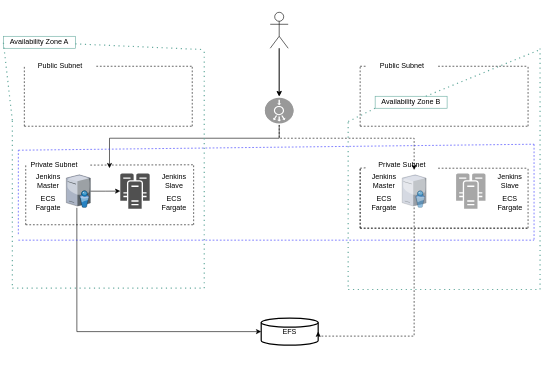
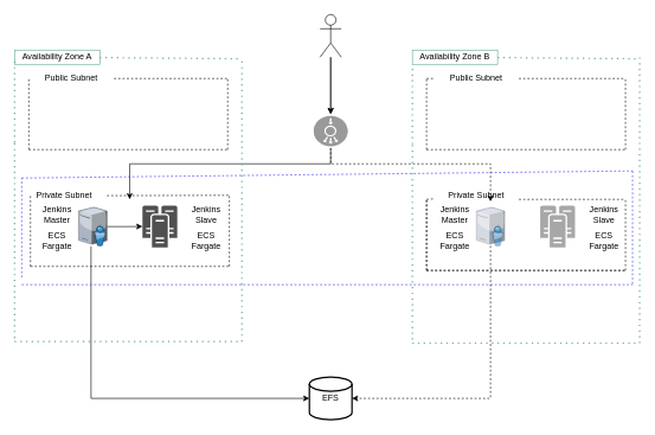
  <mxCell id="0" />
  <mxCell id="1" parent="0" />
  <mxCell id="2" style="edgeStyle=orthogonalEdgeStyle;rounded=0;orthogonalLoop=1;jettySize=auto;html=1;entryX=0;entryY=0.5;entryDx=0;entryDy=0;entryPerimeter=0;strokeColor=#000000;exitX=0.439;exitY=1.011;exitDx=0;exitDy=0;exitPerimeter=0;" edge="1" parent="1" source="4" target="28"><mxGeometry relative="1" as="geometry" /></mxCell>
  <mxCell id="3" style="edgeStyle=orthogonalEdgeStyle;rounded=0;orthogonalLoop=1;jettySize=auto;html=1;strokeColor=#000000;" edge="1" parent="1" source="4" target="54"><mxGeometry relative="1" as="geometry" /></mxCell>
  <mxCell id="4" value="" style="verticalLabelPosition=bottom;aspect=fixed;html=1;verticalAlign=top;strokeColor=none;shape=mxgraph.citrix.directory_server;rounded=0;shadow=0;comic=0;fontFamily=Verdana;" parent="1" vertex="1"><mxGeometry x="110" y="291" width="40" height="54.47" as="geometry" /></mxCell>
  <mxCell id="5" style="edgeStyle=orthogonalEdgeStyle;rounded=0;orthogonalLoop=1;jettySize=auto;html=1;entryX=0;entryY=0.5;entryDx=0;entryDy=0;entryPerimeter=0;strokeColor=#000000;" edge="1" parent="1" source="7" target="10"><mxGeometry relative="1" as="geometry" /></mxCell>
  <mxCell id="6" value="" style="edgeStyle=orthogonalEdgeStyle;rounded=0;orthogonalLoop=1;jettySize=auto;html=1;strokeColor=#000000;" edge="1" parent="1" source="7" target="10"><mxGeometry relative="1" as="geometry" /></mxCell>
  <mxCell id="7" value="" style="shape=umlActor;verticalLabelPosition=bottom;verticalAlign=top;html=1;outlineConnect=0;" vertex="1" parent="1"><mxGeometry x="450" y="20" width="30" height="60" as="geometry" /></mxCell>
  <mxCell id="8" style="edgeStyle=orthogonalEdgeStyle;rounded=0;orthogonalLoop=1;jettySize=auto;html=1;exitX=1;exitY=0.5;exitDx=0;exitDy=0;exitPerimeter=0;" edge="1" parent="1" source="10"><mxGeometry relative="1" as="geometry"><mxPoint x="182" y="280" as="targetPoint" /><Array as="points"><mxPoint x="465" y="230" /><mxPoint x="182" y="230" /></Array></mxGeometry></mxCell>
  <mxCell id="9" style="edgeStyle=orthogonalEdgeStyle;rounded=0;orthogonalLoop=1;jettySize=auto;html=1;entryX=0.667;entryY=1.3;entryDx=0;entryDy=0;entryPerimeter=0;strokeColor=#000000;dashed=1;" edge="1" parent="1" source="10" target="50"><mxGeometry relative="1" as="geometry"><Array as="points"><mxPoint x="465" y="230" /><mxPoint x="690" y="230" /></Array></mxGeometry></mxCell>
  <mxCell id="10" value="" style="fillColor=#999999;verticalLabelPosition=bottom;html=1;strokeColor=#ffffff;verticalAlign=top;align=center;points=[[0.145,0.145,0],[0.5,0,0],[0.855,0.145,0],[1,0.5,0],[0.855,0.855,0],[0.5,1,0],[0.145,0.855,0],[0,0.5,0]];pointerEvents=1;shape=mxgraph.cisco_safe.compositeIcon;bgIcon=ellipse;resIcon=mxgraph.cisco_safe.capability.load_balancer;direction=south;" vertex="1" parent="1"><mxGeometry x="443.5" y="160" width="43" height="47.75" as="geometry" /></mxCell>
  <mxCell id="11" value="" style="endArrow=none;dashed=1;html=1;dashPattern=1 3;strokeWidth=2;strokeColor=#67AB9F;" edge="1" parent="1"><mxGeometry width="50" height="50" relative="1" as="geometry"><mxPoint x="340" y="480" as="sourcePoint" /><mxPoint x="340" y="80" as="targetPoint" /></mxGeometry></mxCell>
  <mxCell id="12" value="" style="endArrow=none;dashed=1;html=1;dashPattern=1 3;strokeWidth=2;strokeColor=#67AB9F;" edge="1" parent="1"><mxGeometry width="50" height="50" relative="1" as="geometry"><mxPoint x="20" y="480" as="sourcePoint" /><mxPoint x="340" y="480" as="targetPoint" /></mxGeometry></mxCell>
  <mxCell id="13" value="" style="endArrow=none;dashed=1;html=1;dashPattern=1 3;strokeWidth=2;strokeColor=#67AB9F;" edge="1" parent="1"><mxGeometry width="50" height="50" relative="1" as="geometry"><mxPoint x="20" y="475" as="sourcePoint" /><mxPoint x="20" y="200" as="targetPoint" /></mxGeometry></mxCell>
  <mxCell id="14" value="" style="endArrow=none;dashed=1;html=1;dashPattern=1 3;strokeWidth=2;startArrow=none;strokeColor=#67AB9F;" edge="1" parent="1" source="15"><mxGeometry width="50" height="50" relative="1" as="geometry"><mxPoint x="20" y="82.25" as="sourcePoint" /><mxPoint x="340" y="82.25" as="targetPoint" /></mxGeometry></mxCell>
- <mxCell id="15" value="Availability Zone A" style="text;html=1;strokeColor=#67AB9F;fillColor=none;align=center;verticalAlign=middle;whiteSpace=wrap;rounded=0;" vertex="1" parent="1"><mxGeometry x="5" y="60" width="120" height="20" as="geometry" /></mxCell>
+ <mxCell id="15" value="Availability Zone A" style="text;html=1;strokeColor=#67AB9F;fillColor=none;align=center;verticalAlign=middle;whiteSpace=wrap;rounded=0;" vertex="1" parent="1"><mxGeometry x="20" y="70" width="120" height="20" as="geometry" /></mxCell>
  <mxCell id="16" value="" style="endArrow=none;dashed=1;html=1;dashPattern=1 3;strokeWidth=2;entryX=0;entryY=0.5;entryDx=0;entryDy=0;strokeColor=#67AB9F;" edge="1" parent="1" target="15"><mxGeometry width="50" height="50" relative="1" as="geometry"><mxPoint x="20" y="200" as="sourcePoint" /><mxPoint x="340" y="200" as="targetPoint" /></mxGeometry></mxCell>
  <mxCell id="17" value="" style="endArrow=none;dashed=1;html=1;dashPattern=1 3;strokeWidth=2;" edge="1" parent="1"><mxGeometry width="50" height="50" relative="1" as="geometry"><mxPoint x="30" y="210" as="sourcePoint" /><mxPoint x="30" y="210" as="targetPoint" /></mxGeometry></mxCell>
  <mxCell id="18" value="" style="endArrow=none;dashed=1;html=1;dashPattern=1 3;strokeWidth=2;strokeColor=#67AB9F;" edge="1" parent="1"><mxGeometry width="50" height="50" relative="1" as="geometry"><mxPoint x="900" y="482.25" as="sourcePoint" /><mxPoint x="900" y="80" as="targetPoint" /></mxGeometry></mxCell>
  <mxCell id="19" value="" style="endArrow=none;dashed=1;html=1;dashPattern=1 3;strokeWidth=2;strokeColor=#67AB9F;" edge="1" parent="1"><mxGeometry width="50" height="50" relative="1" as="geometry"><mxPoint x="580" y="482.25" as="sourcePoint" /><mxPoint x="900" y="482.25" as="targetPoint" /></mxGeometry></mxCell>
  <mxCell id="20" value="" style="endArrow=none;dashed=1;html=1;dashPattern=1 3;strokeWidth=2;strokeColor=#67AB9F;" edge="1" parent="1"><mxGeometry width="50" height="50" relative="1" as="geometry"><mxPoint x="580" y="477.25" as="sourcePoint" /><mxPoint x="580" y="202.25" as="targetPoint" /></mxGeometry></mxCell>
  <mxCell id="21" value="" style="endArrow=none;dashed=1;html=1;dashPattern=1 3;strokeWidth=2;startArrow=none;strokeColor=#67AB9F;" edge="1" source="22" parent="1"><mxGeometry width="50" height="50" relative="1" as="geometry"><mxPoint x="580" y="82.25" as="sourcePoint" /><mxPoint x="900" y="82.25" as="targetPoint" /></mxGeometry></mxCell>
- <mxCell id="22" value="Availability Zone B" style="text;html=1;strokeColor=#67AB9F;fillColor=none;align=center;verticalAlign=middle;whiteSpace=wrap;rounded=0;" vertex="1" parent="1"><mxGeometry x="625" y="160" width="120" height="20" as="geometry" /></mxCell>
+ <mxCell id="22" value="Availability Zone B" style="text;html=1;strokeColor=#67AB9F;fillColor=none;align=center;verticalAlign=middle;whiteSpace=wrap;rounded=0;" vertex="1" parent="1"><mxGeometry x="580" y="70" width="120" height="20" as="geometry" /></mxCell>
  <mxCell id="23" value="" style="endArrow=none;dashed=1;html=1;dashPattern=1 3;strokeWidth=2;entryX=0;entryY=1;entryDx=0;entryDy=0;strokeColor=#67AB9F;" edge="1" target="22" parent="1"><mxGeometry width="50" height="50" relative="1" as="geometry"><mxPoint x="580" y="202.25" as="sourcePoint" /><mxPoint x="900" y="202.25" as="targetPoint" /></mxGeometry></mxCell>
  <mxCell id="24" value="" style="endArrow=none;dashed=1;html=1;strokeColor=#3333FF;" edge="1" parent="1"><mxGeometry width="50" height="50" relative="1" as="geometry"><mxPoint x="30" y="390" as="sourcePoint" /><mxPoint x="30" y="250" as="targetPoint" /></mxGeometry></mxCell>
  <mxCell id="25" value="" style="endArrow=none;dashed=1;html=1;strokeColor=#3333FF;" edge="1" parent="1"><mxGeometry width="50" height="50" relative="1" as="geometry"><mxPoint x="30" y="250" as="sourcePoint" /><mxPoint x="890" y="240" as="targetPoint" /></mxGeometry></mxCell>
  <mxCell id="26" value="" style="endArrow=none;dashed=1;html=1;strokeColor=#3333FF;" edge="1" parent="1"><mxGeometry width="50" height="50" relative="1" as="geometry"><mxPoint x="890" y="399" as="sourcePoint" /><mxPoint x="890" y="240" as="targetPoint" /></mxGeometry></mxCell>
  <mxCell id="27" value="" style="endArrow=none;dashed=1;html=1;strokeColor=#3333FF;" edge="1" parent="1"><mxGeometry width="50" height="50" relative="1" as="geometry"><mxPoint x="30" y="400" as="sourcePoint" /><mxPoint x="890" y="400" as="targetPoint" /></mxGeometry></mxCell>
- <mxCell id="28" value="EFS" style="strokeWidth=2;html=1;shape=mxgraph.flowchart.database;whiteSpace=wrap;" vertex="1" parent="1"><mxGeometry x="435" y="530" width="95" height="45" as="geometry" /></mxCell>
+ <mxCell id="28" value="EFS" style="strokeWidth=2;html=1;shape=mxgraph.flowchart.database;whiteSpace=wrap;" vertex="1" parent="1"><mxGeometry x="435" y="530" width="60" height="60" as="geometry" /></mxCell>
  <mxCell id="29" value="" style="endArrow=none;dashed=1;html=1;strokeColor=#000000;" edge="1" parent="1"><mxGeometry width="50" height="50" relative="1" as="geometry"><mxPoint x="40" y="210" as="sourcePoint" /><mxPoint x="40" y="110" as="targetPoint" /></mxGeometry></mxCell>
  <mxCell id="30" value="" style="endArrow=none;dashed=1;html=1;strokeColor=#000000;startArrow=none;" edge="1" parent="1" source="37"><mxGeometry width="50" height="50" relative="1" as="geometry"><mxPoint x="40" y="110" as="sourcePoint" /><mxPoint x="320" y="110" as="targetPoint" /></mxGeometry></mxCell>
  <mxCell id="31" value="" style="endArrow=none;dashed=1;html=1;strokeColor=#000000;" edge="1" parent="1"><mxGeometry width="50" height="50" relative="1" as="geometry"><mxPoint x="320" y="210" as="sourcePoint" /><mxPoint x="320" y="110" as="targetPoint" /></mxGeometry></mxCell>
  <mxCell id="32" value="" style="endArrow=none;dashed=1;html=1;strokeColor=#000000;" edge="1" parent="1"><mxGeometry width="50" height="50" relative="1" as="geometry"><mxPoint x="40" y="210" as="sourcePoint" /><mxPoint x="320" y="210" as="targetPoint" /></mxGeometry></mxCell>
  <mxCell id="33" value="" style="endArrow=none;dashed=1;html=1;strokeColor=#000000;" edge="1" parent="1"><mxGeometry width="50" height="50" relative="1" as="geometry"><mxPoint x="600" y="210" as="sourcePoint" /><mxPoint x="600" y="110" as="targetPoint" /></mxGeometry></mxCell>
  <mxCell id="34" value="" style="endArrow=none;dashed=1;html=1;strokeColor=#000000;startArrow=none;" edge="1" parent="1" source="39"><mxGeometry width="50" height="50" relative="1" as="geometry"><mxPoint x="600" y="110" as="sourcePoint" /><mxPoint x="880" y="110" as="targetPoint" /></mxGeometry></mxCell>
  <mxCell id="35" value="" style="endArrow=none;dashed=1;html=1;strokeColor=#000000;" edge="1" parent="1"><mxGeometry width="50" height="50" relative="1" as="geometry"><mxPoint x="880" y="210" as="sourcePoint" /><mxPoint x="880" y="110" as="targetPoint" /></mxGeometry></mxCell>
  <mxCell id="36" value="" style="endArrow=none;dashed=1;html=1;strokeColor=#000000;" edge="1" parent="1"><mxGeometry width="50" height="50" relative="1" as="geometry"><mxPoint x="600" y="210" as="sourcePoint" /><mxPoint x="880" y="210" as="targetPoint" /></mxGeometry></mxCell>
  <mxCell id="37" value="Public Subnet" style="text;html=1;strokeColor=none;fillColor=none;align=center;verticalAlign=middle;whiteSpace=wrap;rounded=0;" vertex="1" parent="1"><mxGeometry x="40" y="100" width="120" height="20" as="geometry" /></mxCell>
  <mxCell id="38" value="" style="endArrow=none;dashed=1;html=1;strokeColor=#000000;" edge="1" parent="1" target="37"><mxGeometry width="50" height="50" relative="1" as="geometry"><mxPoint x="40" y="110" as="sourcePoint" /><mxPoint x="320" y="110" as="targetPoint" /></mxGeometry></mxCell>
  <mxCell id="39" value="Public Subnet" style="text;html=1;strokeColor=none;fillColor=none;align=center;verticalAlign=middle;whiteSpace=wrap;rounded=0;" vertex="1" parent="1"><mxGeometry x="610" y="100" width="120" height="20" as="geometry" /></mxCell>
  <mxCell id="40" value="" style="endArrow=none;dashed=1;html=1;strokeColor=#000000;" edge="1" parent="1" target="39"><mxGeometry width="50" height="50" relative="1" as="geometry"><mxPoint x="600" y="110" as="sourcePoint" /><mxPoint x="880" y="110" as="targetPoint" /></mxGeometry></mxCell>
  <mxCell id="41" value="" style="endArrow=none;dashed=1;html=1;strokeColor=#000000;" edge="1" parent="1"><mxGeometry width="50" height="50" relative="1" as="geometry"><mxPoint x="42.34" y="374.29" as="sourcePoint" /><mxPoint x="42.34" y="274.29" as="targetPoint" /></mxGeometry></mxCell>
  <mxCell id="42" value="" style="endArrow=none;dashed=1;html=1;strokeColor=#000000;startArrow=none;" edge="1" parent="1" source="49"><mxGeometry width="50" height="50" relative="1" as="geometry"><mxPoint x="42.34" y="274.29" as="sourcePoint" /><mxPoint x="322.34" y="274.29" as="targetPoint" /></mxGeometry></mxCell>
  <mxCell id="43" value="" style="endArrow=none;dashed=1;html=1;strokeColor=#000000;" edge="1" parent="1"><mxGeometry width="50" height="50" relative="1" as="geometry"><mxPoint x="322.34" y="374.29" as="sourcePoint" /><mxPoint x="322.34" y="274.29" as="targetPoint" /></mxGeometry></mxCell>
  <mxCell id="44" value="" style="endArrow=none;dashed=1;html=1;strokeColor=#000000;" edge="1" parent="1"><mxGeometry width="50" height="50" relative="1" as="geometry"><mxPoint x="42.34" y="374.29" as="sourcePoint" /><mxPoint x="322.34" y="374.29" as="targetPoint" /></mxGeometry></mxCell>
  <mxCell id="45" value="" style="endArrow=none;dashed=1;html=1;strokeColor=#000000;" edge="1" parent="1"><mxGeometry width="50" height="50" relative="1" as="geometry"><mxPoint x="600" y="380" as="sourcePoint" /><mxPoint x="600" y="280" as="targetPoint" /></mxGeometry></mxCell>
  <mxCell id="46" value="" style="endArrow=none;dashed=1;html=1;strokeColor=#000000;startArrow=none;" edge="1" parent="1"><mxGeometry width="50" height="50" relative="1" as="geometry"><mxPoint x="730" y="280" as="sourcePoint" /><mxPoint x="880" y="280" as="targetPoint" /></mxGeometry></mxCell>
  <mxCell id="47" value="" style="endArrow=none;dashed=1;html=1;strokeColor=#000000;" edge="1" parent="1"><mxGeometry width="50" height="50" relative="1" as="geometry"><mxPoint x="880" y="380" as="sourcePoint" /><mxPoint x="880" y="280" as="targetPoint" /></mxGeometry></mxCell>
  <mxCell id="48" value="" style="endArrow=none;dashed=1;html=1;strokeColor=#000000;" edge="1" parent="1"><mxGeometry width="50" height="50" relative="1" as="geometry"><mxPoint x="600" y="380" as="sourcePoint" /><mxPoint x="880" y="380" as="targetPoint" /></mxGeometry></mxCell>
  <mxCell id="49" value="Private Subnet" style="text;html=1;strokeColor=none;fillColor=none;align=center;verticalAlign=middle;whiteSpace=wrap;rounded=0;" vertex="1" parent="1"><mxGeometry x="30" y="270" width="120" height="10" as="geometry" /></mxCell>
  <mxCell id="50" value="Private Subnet" style="text;html=1;strokeColor=none;fillColor=none;align=center;verticalAlign=middle;whiteSpace=wrap;rounded=0;" vertex="1" parent="1"><mxGeometry x="610" y="270" width="120" height="10" as="geometry" /></mxCell>
  <mxCell id="51" value="" style="endArrow=none;dashed=1;html=1;strokeColor=#000000;" edge="1" parent="1" target="50"><mxGeometry width="50" height="50" relative="1" as="geometry"><mxPoint x="600" y="280" as="sourcePoint" /><mxPoint x="880" y="280" as="targetPoint" /></mxGeometry></mxCell>
  <mxCell id="52" value="ECS&lt;br&gt;Fargate" style="text;html=1;strokeColor=none;fillColor=none;align=center;verticalAlign=middle;whiteSpace=wrap;rounded=0;" vertex="1" parent="1"><mxGeometry x="60" y="327.73" width="40" height="20" as="geometry" /></mxCell>
  <mxCell id="53" value="Jenkins Master" style="text;html=1;strokeColor=none;fillColor=none;align=center;verticalAlign=middle;whiteSpace=wrap;rounded=0;" vertex="1" parent="1"><mxGeometry x="60" y="291" width="40" height="20" as="geometry" /></mxCell>
  <mxCell id="54" value="" style="pointerEvents=1;shadow=0;dashed=0;html=1;strokeColor=none;fillColor=#505050;labelPosition=center;verticalLabelPosition=bottom;verticalAlign=top;outlineConnect=0;align=center;shape=mxgraph.office.servers.cluster_server;direction=east;" vertex="1" parent="1"><mxGeometry x="200" y="288.74" width="49" height="59" as="geometry" /></mxCell>
  <mxCell id="55" value="" style="endArrow=none;dashed=1;html=1;strokeColor=#000000;" edge="1" parent="1"><mxGeometry width="50" height="50" relative="1" as="geometry"><mxPoint x="600" y="380" as="sourcePoint" /><mxPoint x="880" y="380" as="targetPoint" /></mxGeometry></mxCell>
  <mxCell id="56" value="" style="endArrow=none;dashed=1;html=1;strokeColor=#000000;" edge="1" parent="1"><mxGeometry width="50" height="50" relative="1" as="geometry"><mxPoint x="600" y="380" as="sourcePoint" /><mxPoint x="600" y="280" as="targetPoint" /></mxGeometry></mxCell>
  <mxCell id="57" value="ECS&lt;br&gt;Fargate" style="text;html=1;strokeColor=none;fillColor=none;align=center;verticalAlign=middle;whiteSpace=wrap;rounded=0;" vertex="1" parent="1"><mxGeometry x="270" y="327.74" width="40" height="20" as="geometry" /></mxCell>
  <mxCell id="58" value="Jenkins Slave" style="text;html=1;strokeColor=none;fillColor=none;align=center;verticalAlign=middle;whiteSpace=wrap;rounded=0;" vertex="1" parent="1"><mxGeometry x="270" y="291" width="40" height="20" as="geometry" /></mxCell>
  <mxCell id="59" value="Jenkins Master" style="text;html=1;strokeColor=none;fillColor=none;align=center;verticalAlign=middle;whiteSpace=wrap;rounded=0;opacity=50;" vertex="1" parent="1"><mxGeometry x="620" y="290.99" width="40" height="20" as="geometry" /></mxCell>
  <mxCell id="60" value="ECS&lt;br&gt;Fargate" style="text;html=1;strokeColor=none;fillColor=none;align=center;verticalAlign=middle;whiteSpace=wrap;rounded=0;opacity=50;" vertex="1" parent="1"><mxGeometry x="620" y="327.72" width="40" height="20" as="geometry" /></mxCell>
  <mxCell id="61" style="edgeStyle=orthogonalEdgeStyle;rounded=0;orthogonalLoop=1;jettySize=auto;html=1;entryX=1;entryY=0.5;entryDx=0;entryDy=0;entryPerimeter=0;dashed=1;strokeColor=#000000;" edge="1" parent="1" source="62" target="28"><mxGeometry relative="1" as="geometry"><Array as="points"><mxPoint x="690" y="560" /></Array></mxGeometry></mxCell>
  <mxCell id="62" value="" style="verticalLabelPosition=bottom;aspect=fixed;html=1;verticalAlign=top;strokeColor=none;shape=mxgraph.citrix.directory_server;rounded=0;shadow=0;comic=0;fontFamily=Verdana;opacity=50;" vertex="1" parent="1"><mxGeometry x="670" y="290.99" width="40" height="54.47" as="geometry" /></mxCell>
  <mxCell id="63" value="" style="pointerEvents=1;shadow=0;dashed=0;html=1;strokeColor=none;fillColor=#505050;labelPosition=center;verticalLabelPosition=bottom;verticalAlign=top;outlineConnect=0;align=center;shape=mxgraph.office.servers.cluster_server;direction=east;opacity=50;" vertex="1" parent="1"><mxGeometry x="760" y="288.73" width="49" height="59" as="geometry" /></mxCell>
  <mxCell id="64" value="Jenkins Slave" style="text;html=1;strokeColor=none;fillColor=none;align=center;verticalAlign=middle;whiteSpace=wrap;rounded=0;opacity=50;" vertex="1" parent="1"><mxGeometry x="830" y="290.99" width="40" height="20" as="geometry" /></mxCell>
  <mxCell id="65" value="ECS&lt;br&gt;Fargate" style="text;html=1;strokeColor=none;fillColor=none;align=center;verticalAlign=middle;whiteSpace=wrap;rounded=0;opacity=50;" vertex="1" parent="1"><mxGeometry x="830" y="327.73" width="40" height="20" as="geometry" /></mxCell>
